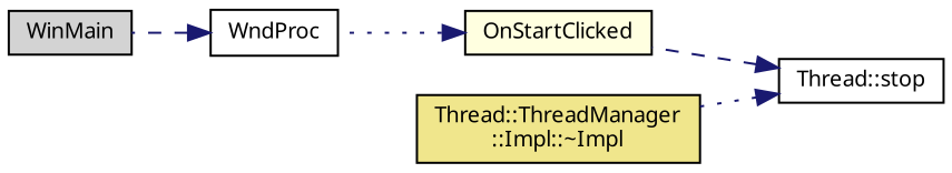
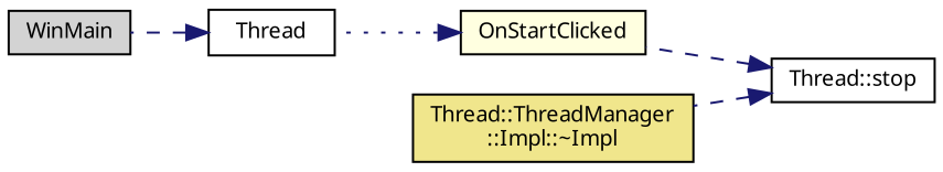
  digraph {
    fontname="Noto Sans"
    rankdir=RL
    node [color=black fillcolor=white fontname="Noto Sans" fontsize=10 shape=record style=filled]
    edge [color=midnightblue dir=back fontname="Noto Sans" fontsize=10 labelfontname=Helvetica labelfontsize=10 style=dashed]
    n1 [fontcolor=black height=0.2 label="Thread::stop" width=0.4]
    n2 [fillcolor=lightyellow height=0.2 label=OnStartClicked width=0.4]
    n3 [fillcolor=khaki height=0.2 label="Thread::ThreadManager\l::Impl::~Impl" width=0.4]
-   n4 [height=0.2 label=WndProc width=0.4]
+   n4 [height=0.2 label=Thread width=0.4]
    n5 [fillcolor=lightgrey height=0.2 label=WinMain width=0.4]
    n1 -> n2
-   n1 -> n3 [style=dotted]
+   n1 -> n3
    n2 -> n4 [style=dotted]
    n4 -> n5
  }
